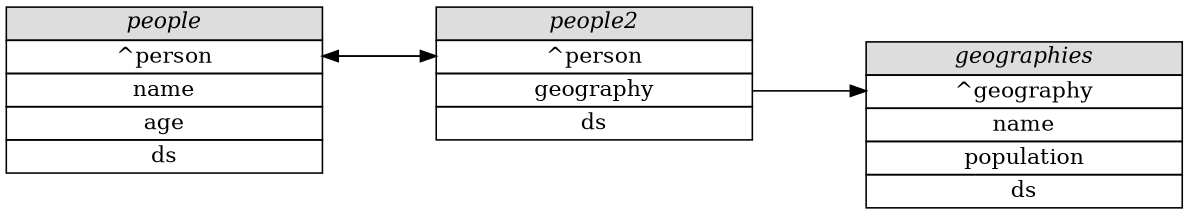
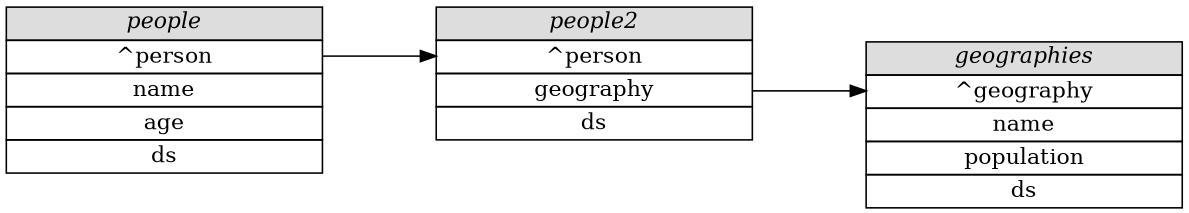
  digraph {
    nodesep=0.5
    rankdir=LR
    ranksep=1
    node [shape=plain]
    edge [headport=person tailport=person]
    n1 [label=< <table border="0" cellborder="1" cellspacing="0">   <tr><td bgcolor="#dddddd" width="200px"><i>people</i></td></tr>   <tr><td port="person">^person</td></tr>   <tr><td port="name">name</td></tr>   <tr><td port="age">age</td></tr>   <tr><td port="ds">ds</td></tr> </table>>]
    n2 [label=< <table border="0" cellborder="1" cellspacing="0">   <tr><td bgcolor="#dddddd" width="200px"><i>people2</i></td></tr>   <tr><td port="person">^person</td></tr>   <tr><td port="geography">geography</td></tr>   <tr><td port="ds">ds</td></tr> </table>>]
    n3 [label=< <table border="0" cellborder="1" cellspacing="0">   <tr><td bgcolor="#dddddd" width="200px"><i>geographies</i></td></tr>   <tr><td port="geography">^geography</td></tr>   <tr><td port="name">name</td></tr>   <tr><td port="population">population</td></tr>   <tr><td port="ds">ds</td></tr> </table>>]
    n1 -> n2
-   n2 -> n1
    n2 -> n3 [headport=geography tailport=geography]
  }
